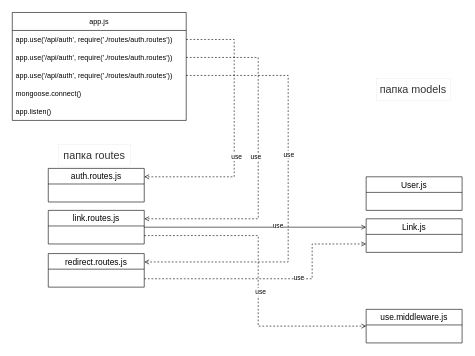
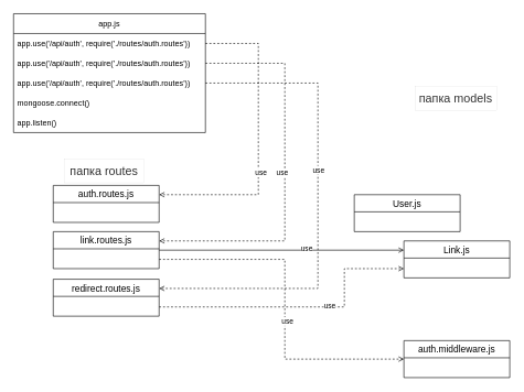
  <mxCell id="0" />
  <mxCell id="1" parent="0" />
  <mxCell id="2" value="auth.routes.js" style="swimlane;fontStyle=0;childLayout=stackLayout;horizontal=1;startSize=26;horizontalStack=0;resizeParent=1;resizeParentMax=0;resizeLast=0;collapsible=1;marginBottom=0;align=center;fontSize=14;" vertex="1" parent="1"><mxGeometry x="80" y="280" width="160" height="56" as="geometry" /></mxCell>
  <mxCell id="3" value="app.js" style="swimlane;fontStyle=0;childLayout=stackLayout;horizontal=1;startSize=30;horizontalStack=0;resizeParent=1;resizeParentMax=0;resizeLast=0;collapsible=1;marginBottom=0;whiteSpace=wrap;html=1;" vertex="1" parent="1"><mxGeometry x="20" y="20" width="290" height="180" as="geometry" /></mxCell>
  <mxCell id="4" value="&lt;font style=&quot;font-size: 12px;&quot;&gt;app.use('/api/auth', require('./routes/auth.routes'))&lt;/font&gt;" style="text;strokeColor=none;fillColor=none;align=left;verticalAlign=middle;spacingLeft=4;spacingRight=4;overflow=hidden;points=[[0,0.5],[1,0.5]];portConstraint=eastwest;rotatable=0;whiteSpace=wrap;html=1;" vertex="1" parent="3"><mxGeometry y="30" width="290" height="30" as="geometry" /></mxCell>
  <mxCell id="5" value="app.use('/api/auth', require('./routes/auth.routes'))" style="text;strokeColor=none;fillColor=none;align=left;verticalAlign=middle;spacingLeft=4;spacingRight=4;overflow=hidden;points=[[0,0.5],[1,0.5]];portConstraint=eastwest;rotatable=0;whiteSpace=wrap;html=1;" vertex="1" parent="3"><mxGeometry y="60" width="290" height="30" as="geometry" /></mxCell>
  <mxCell id="6" value="app.use('/api/auth', require('./routes/auth.routes'))" style="text;strokeColor=none;fillColor=none;align=left;verticalAlign=middle;spacingLeft=4;spacingRight=4;overflow=hidden;points=[[0,0.5],[1,0.5]];portConstraint=eastwest;rotatable=0;whiteSpace=wrap;html=1;" vertex="1" parent="3"><mxGeometry y="90" width="290" height="30" as="geometry" /></mxCell>
  <mxCell id="7" value="mongoose.connect()" style="text;strokeColor=none;fillColor=none;align=left;verticalAlign=middle;spacingLeft=4;spacingRight=4;overflow=hidden;points=[[0,0.5],[1,0.5]];portConstraint=eastwest;rotatable=0;whiteSpace=wrap;html=1;" vertex="1" parent="3"><mxGeometry y="120" width="290" height="30" as="geometry" /></mxCell>
  <mxCell id="8" value="app.listen()" style="text;strokeColor=none;fillColor=none;align=left;verticalAlign=middle;spacingLeft=4;spacingRight=4;overflow=hidden;points=[[0,0.5],[1,0.5]];portConstraint=eastwest;rotatable=0;whiteSpace=wrap;html=1;" vertex="1" parent="3"><mxGeometry y="150" width="290" height="30" as="geometry" /></mxCell>
  <mxCell id="9" value="" style="endArrow=open;html=1;rounded=0;dashed=1;edgeStyle=orthogonalEdgeStyle;entryX=1;entryY=0.25;entryDx=0;entryDy=0;" edge="1" parent="1" source="4" target="2"><mxGeometry width="50" height="50" relative="1" as="geometry"><mxPoint x="530" y="360" as="sourcePoint" /><mxPoint x="640" y="170" as="targetPoint" /><Array as="points"><mxPoint x="390" y="65" /><mxPoint x="390" y="294" /></Array></mxGeometry></mxCell>
  <mxCell id="10" value="use" style="edgeLabel;html=1;align=center;verticalAlign=middle;resizable=0;points=[];" vertex="1" connectable="0" parent="9"><mxGeometry x="0.2" y="3" relative="1" as="geometry"><mxPoint as="offset" /></mxGeometry></mxCell>
  <mxCell id="11" value="redirect.routes.js" style="swimlane;fontStyle=0;childLayout=stackLayout;horizontal=1;startSize=26;horizontalStack=0;resizeParent=1;resizeParentMax=0;resizeLast=0;collapsible=1;marginBottom=0;align=center;fontSize=14;" vertex="1" parent="1"><mxGeometry x="80" y="422" width="160" height="56" as="geometry" /></mxCell>
  <mxCell id="12" value="link.routes.js" style="swimlane;fontStyle=0;childLayout=stackLayout;horizontal=1;startSize=26;horizontalStack=0;resizeParent=1;resizeParentMax=0;resizeLast=0;collapsible=1;marginBottom=0;align=center;fontSize=14;" vertex="1" parent="1"><mxGeometry x="80" y="350" width="160" height="56" as="geometry" /></mxCell>
- <mxCell id="13" value="User.js" style="swimlane;fontStyle=0;childLayout=stackLayout;horizontal=1;startSize=26;horizontalStack=0;resizeParent=1;resizeParentMax=0;resizeLast=0;collapsible=1;marginBottom=0;align=center;fontSize=14;" vertex="1" parent="1"><mxGeometry x="610" y="294" width="160" height="56" as="geometry" /></mxCell>
+ <mxCell id="13" value="User.js" style="swimlane;fontStyle=0;childLayout=stackLayout;horizontal=1;startSize=26;horizontalStack=0;resizeParent=1;resizeParentMax=0;resizeLast=0;collapsible=1;marginBottom=0;align=center;fontSize=14;" vertex="1" parent="1"><mxGeometry x="535" y="294" width="160" height="56" as="geometry" /></mxCell>
  <mxCell id="14" value="Link.js" style="swimlane;fontStyle=0;childLayout=stackLayout;horizontal=1;startSize=26;horizontalStack=0;resizeParent=1;resizeParentMax=0;resizeLast=0;collapsible=1;marginBottom=0;align=center;fontSize=14;" vertex="1" parent="1"><mxGeometry x="610" y="364" width="160" height="56" as="geometry" /></mxCell>
  <mxCell id="15" value="" style="endArrow=open;html=1;rounded=0;dashed=1;edgeStyle=orthogonalEdgeStyle;entryX=1;entryY=0.25;entryDx=0;entryDy=0;" edge="1" parent="1" source="5" target="12"><mxGeometry width="50" height="50" relative="1" as="geometry"><mxPoint x="320" y="75" as="sourcePoint" /><mxPoint x="270" y="380" as="targetPoint" /><Array as="points"><mxPoint x="430" y="95" /><mxPoint x="430" y="364" /></Array></mxGeometry></mxCell>
  <mxCell id="16" value="use" style="edgeLabel;html=1;align=center;verticalAlign=middle;resizable=0;points=[];" vertex="1" connectable="0" parent="15"><mxGeometry x="0.2" y="3" relative="1" as="geometry"><mxPoint x="-8" y="-62" as="offset" /></mxGeometry></mxCell>
  <mxCell id="17" value="" style="endArrow=open;html=1;rounded=0;dashed=1;edgeStyle=orthogonalEdgeStyle;entryX=1;entryY=0.25;entryDx=0;entryDy=0;" edge="1" parent="1" source="6" target="11"><mxGeometry width="50" height="50" relative="1" as="geometry"><mxPoint x="320" y="105" as="sourcePoint" /><mxPoint x="250" y="390" as="targetPoint" /><Array as="points"><mxPoint x="480" y="125" /><mxPoint x="480" y="436" /></Array></mxGeometry></mxCell>
  <mxCell id="18" value="use" style="edgeLabel;html=1;align=center;verticalAlign=middle;resizable=0;points=[];" vertex="1" connectable="0" parent="17"><mxGeometry x="0.2" y="3" relative="1" as="geometry"><mxPoint x="-3" y="-132" as="offset" /></mxGeometry></mxCell>
- <mxCell id="19" value="use.middleware.js" style="swimlane;fontStyle=0;childLayout=stackLayout;horizontal=1;startSize=26;horizontalStack=0;resizeParent=1;resizeParentMax=0;resizeLast=0;collapsible=1;marginBottom=0;align=center;fontSize=14;" vertex="1" parent="1"><mxGeometry x="610" y="515" width="160" height="56" as="geometry" /></mxCell>
+ <mxCell id="19" value="auth.middleware.js" style="swimlane;fontStyle=0;childLayout=stackLayout;horizontal=1;startSize=26;horizontalStack=0;resizeParent=1;resizeParentMax=0;resizeLast=0;collapsible=1;marginBottom=0;align=center;fontSize=14;" vertex="1" parent="1"><mxGeometry x="610" y="515" width="160" height="56" as="geometry" /></mxCell>
  <mxCell id="20" value="" style="endArrow=open;html=1;rounded=0;dashed=0;edgeStyle=orthogonalEdgeStyle;entryX=0;entryY=0.25;entryDx=0;entryDy=0;" edge="1" parent="1" source="12" target="14"><mxGeometry width="50" height="50" relative="1" as="geometry"><mxPoint x="320" y="105" as="sourcePoint" /><mxPoint x="250" y="374" as="targetPoint" /><Array as="points" /></mxGeometry></mxCell>
  <mxCell id="21" value="use" style="edgeLabel;html=1;align=center;verticalAlign=middle;resizable=0;points=[];" vertex="1" connectable="0" parent="20"><mxGeometry x="0.2" y="3" relative="1" as="geometry"><mxPoint as="offset" /></mxGeometry></mxCell>
  <mxCell id="22" value="" style="endArrow=open;html=1;rounded=0;dashed=1;edgeStyle=orthogonalEdgeStyle;exitX=1;exitY=0.75;exitDx=0;exitDy=0;entryX=0;entryY=0.75;entryDx=0;entryDy=0;" edge="1" parent="1" source="11" target="14"><mxGeometry width="50" height="50" relative="1" as="geometry"><mxPoint x="250" y="402" as="sourcePoint" /><mxPoint x="620" y="397.966" as="targetPoint" /><Array as="points"><mxPoint x="520" y="464" /><mxPoint x="520" y="406" /></Array></mxGeometry></mxCell>
  <mxCell id="23" value="use" style="edgeLabel;html=1;align=center;verticalAlign=middle;resizable=0;points=[];" vertex="1" connectable="0" parent="22"><mxGeometry x="0.2" y="3" relative="1" as="geometry"><mxPoint as="offset" /></mxGeometry></mxCell>
  <mxCell id="24" value="" style="endArrow=open;html=1;rounded=0;dashed=1;edgeStyle=orthogonalEdgeStyle;entryX=0;entryY=0.5;entryDx=0;entryDy=0;exitX=1;exitY=0.75;exitDx=0;exitDy=0;" edge="1" parent="1" source="12" target="19"><mxGeometry width="50" height="50" relative="1" as="geometry"><mxPoint x="250" y="387.966" as="sourcePoint" /><mxPoint x="620" y="384" as="targetPoint" /><Array as="points"><mxPoint x="430" y="392" /><mxPoint x="430" y="543" /></Array></mxGeometry></mxCell>
  <mxCell id="25" value="use" style="edgeLabel;html=1;align=center;verticalAlign=middle;resizable=0;points=[];" vertex="1" connectable="0" parent="24"><mxGeometry x="0.2" y="3" relative="1" as="geometry"><mxPoint y="-30" as="offset" /></mxGeometry></mxCell>
  <mxCell id="26" value="&lt;font style=&quot;font-size: 18px;&quot;&gt;папка routes&lt;/font&gt;" style="rounded=0;whiteSpace=wrap;html=1;strokeWidth=0;fillColor=none;fontColor=#333333;strokeColor=#666666;" vertex="1" parent="1"><mxGeometry x="97" y="240" width="120" height="36" as="geometry" /></mxCell>
  <mxCell id="27" value="&lt;font style=&quot;font-size: 18px;&quot;&gt;папка models&lt;/font&gt;" style="rounded=0;whiteSpace=wrap;html=1;strokeWidth=0;fillColor=none;fontColor=#333333;strokeColor=#666666;" vertex="1" parent="1"><mxGeometry x="627" y="130" width="123" height="36" as="geometry" /></mxCell>
